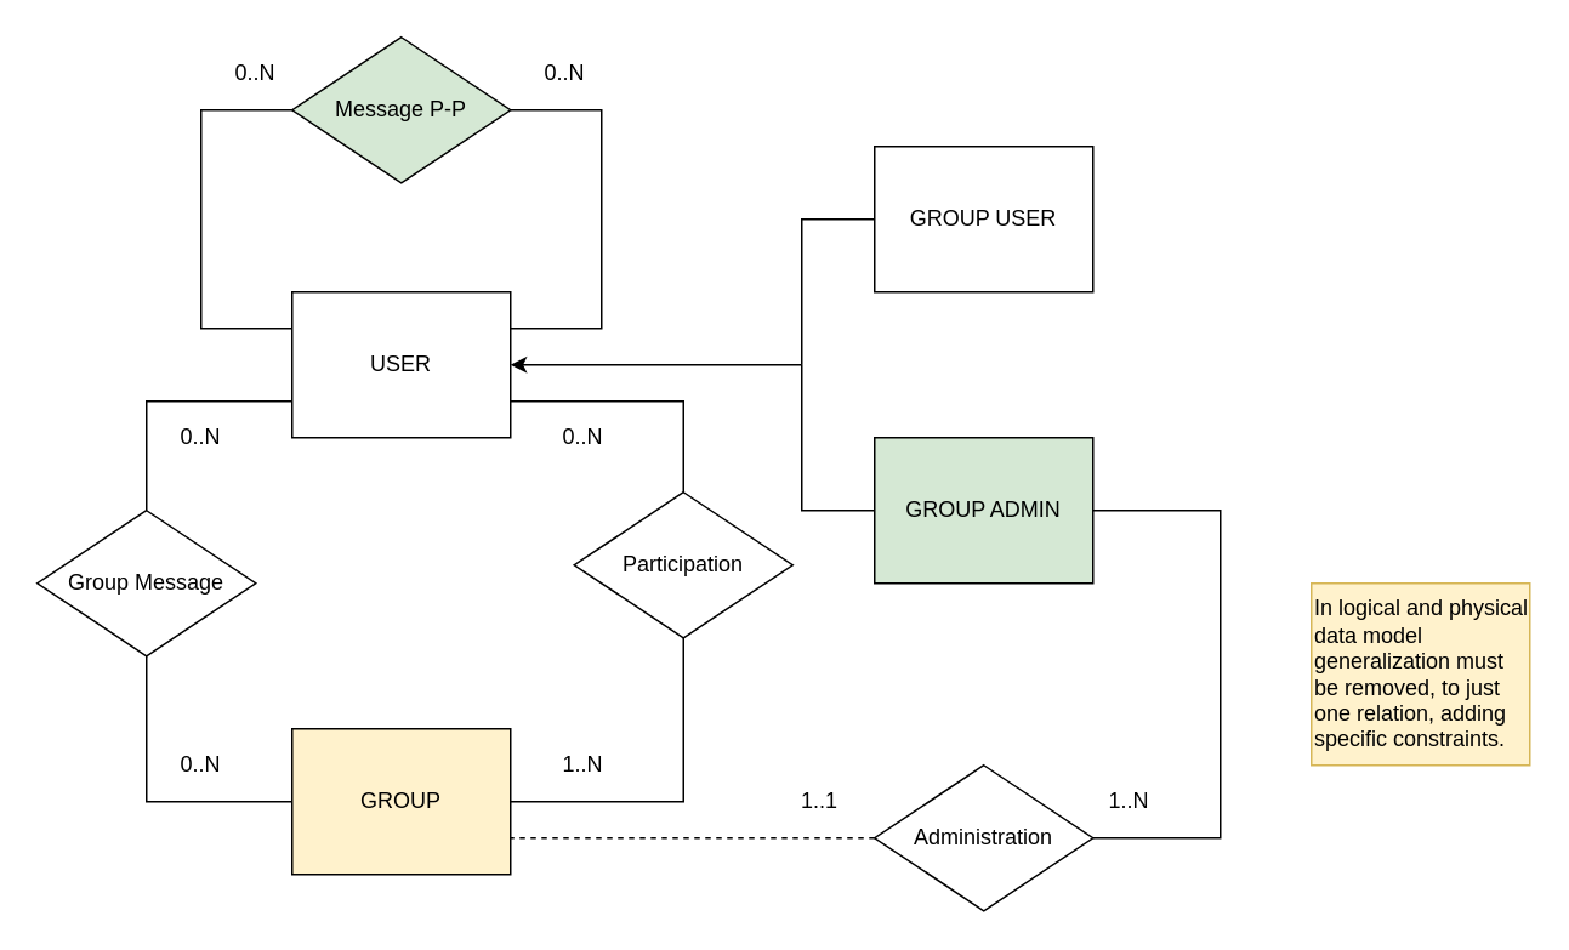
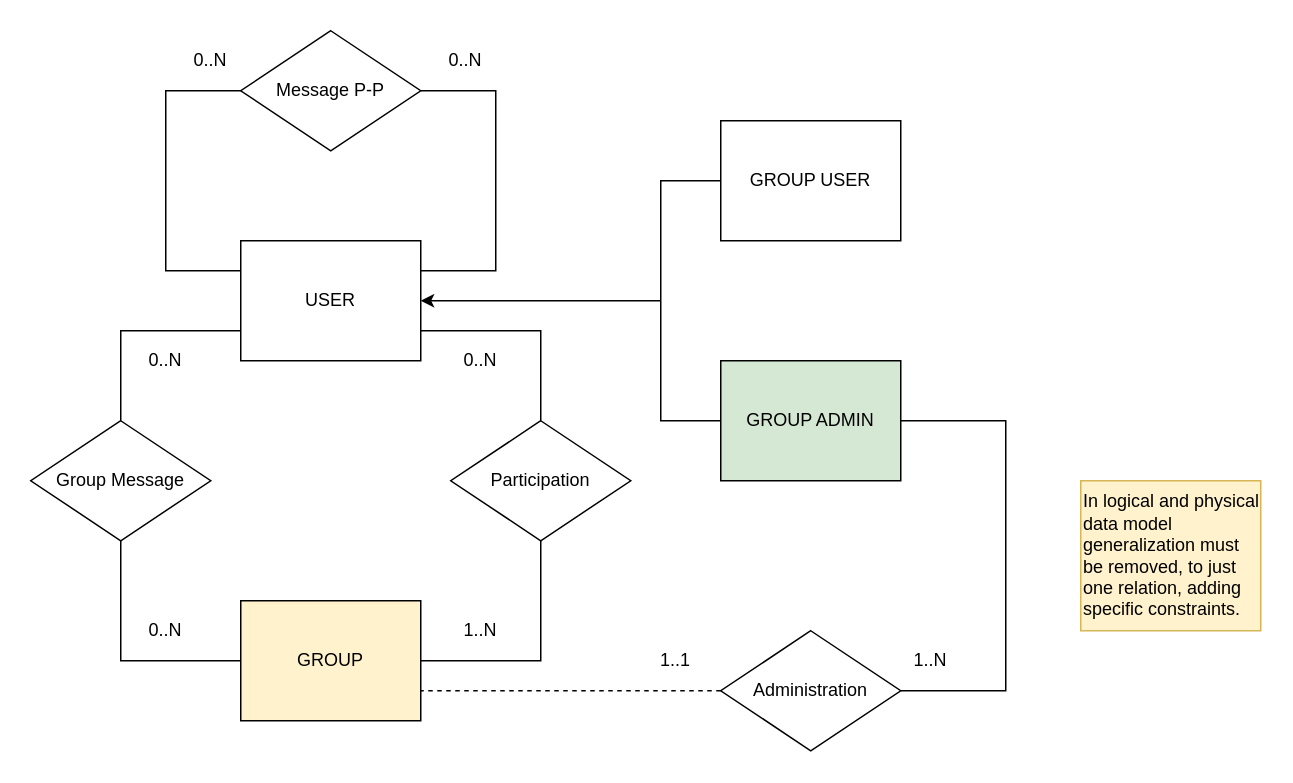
  <mxCell id="0" />
  <mxCell id="1" parent="0" />
  <mxCell id="2" value="GROUP" style="rounded=0;whiteSpace=wrap;html=1;fillColor=#fff2cc;" vertex="1" parent="1"><mxGeometry x="160" y="400" width="120" height="80" as="geometry" /></mxCell>
  <mxCell id="3" style="edgeStyle=elbowEdgeStyle;rounded=0;orthogonalLoop=1;jettySize=auto;html=1;exitX=0;exitY=0.25;exitDx=0;exitDy=0;entryX=0;entryY=0.5;entryDx=0;entryDy=0;endArrow=none;endFill=0;elbow=vertical;" edge="1" parent="1" source="6" target="7"><mxGeometry relative="1" as="geometry"><Array as="points"><mxPoint x="110" y="120" /></Array></mxGeometry></mxCell>
  <mxCell id="4" style="edgeStyle=elbowEdgeStyle;rounded=0;orthogonalLoop=1;jettySize=auto;elbow=vertical;html=1;exitX=1;exitY=0.5;exitDx=0;exitDy=0;endArrow=none;endFill=0;startArrow=classic;startFill=1;" edge="1" parent="1" source="6"><mxGeometry relative="1" as="geometry"><mxPoint x="440" y="200" as="targetPoint" /></mxGeometry></mxCell>
  <mxCell id="5" style="edgeStyle=elbowEdgeStyle;rounded=0;orthogonalLoop=1;jettySize=auto;elbow=vertical;html=1;exitX=1;exitY=0.75;exitDx=0;exitDy=0;entryX=0.5;entryY=0;entryDx=0;entryDy=0;startArrow=none;startFill=0;endArrow=none;endFill=0;" edge="1" parent="1" source="6" target="12"><mxGeometry relative="1" as="geometry"><Array as="points"><mxPoint x="320" y="220" /></Array></mxGeometry></mxCell>
  <mxCell id="6" value="USER" style="rounded=0;whiteSpace=wrap;html=1;" vertex="1" parent="1"><mxGeometry x="160" y="160" width="120" height="80" as="geometry" /></mxCell>
- <mxCell id="7" value="Message P-P" style="rhombus;whiteSpace=wrap;html=1;fillColor=#d5e8d4;" vertex="1" parent="1"><mxGeometry x="160" y="20" width="120" height="80" as="geometry" /></mxCell>
+ <mxCell id="7" value="Message P-P" style="rhombus;whiteSpace=wrap;html=1;" vertex="1" parent="1"><mxGeometry x="160" y="20" width="120" height="80" as="geometry" /></mxCell>
  <mxCell id="8" style="edgeStyle=elbowEdgeStyle;rounded=0;orthogonalLoop=1;jettySize=auto;elbow=vertical;html=1;exitX=0.5;exitY=1;exitDx=0;exitDy=0;entryX=0;entryY=0.5;entryDx=0;entryDy=0;startArrow=none;startFill=0;endArrow=none;endFill=0;" edge="1" parent="1" source="9" target="2"><mxGeometry relative="1" as="geometry"><Array as="points"><mxPoint x="130" y="440" /></Array></mxGeometry></mxCell>
  <mxCell id="9" value="Group Message" style="rhombus;whiteSpace=wrap;html=1;" vertex="1" parent="1"><mxGeometry x="20" y="280" width="120" height="80" as="geometry" /></mxCell>
  <mxCell id="10" style="edgeStyle=elbowEdgeStyle;rounded=0;orthogonalLoop=1;jettySize=auto;html=1;exitX=1;exitY=0.25;exitDx=0;exitDy=0;entryX=1;entryY=0.5;entryDx=0;entryDy=0;endArrow=none;endFill=0;elbow=vertical;" edge="1" parent="1" source="6" target="7"><mxGeometry relative="1" as="geometry"><mxPoint x="320" y="190" as="sourcePoint" /><mxPoint x="320" y="70" as="targetPoint" /><Array as="points"><mxPoint x="330" y="130" /></Array></mxGeometry></mxCell>
  <mxCell id="11" style="edgeStyle=elbowEdgeStyle;rounded=0;orthogonalLoop=1;jettySize=auto;elbow=vertical;html=1;exitX=0.5;exitY=1;exitDx=0;exitDy=0;entryX=1;entryY=0.5;entryDx=0;entryDy=0;startArrow=none;startFill=0;endArrow=none;endFill=0;" edge="1" parent="1" source="12" target="2"><mxGeometry relative="1" as="geometry"><Array as="points"><mxPoint x="320" y="440" /></Array></mxGeometry></mxCell>
- <mxCell id="12" value="Participation" style="rhombus;whiteSpace=wrap;html=1;" vertex="1" parent="1"><mxGeometry x="315" y="270" width="120" height="80" as="geometry" /></mxCell>
+ <mxCell id="12" value="Participation" style="rhombus;whiteSpace=wrap;html=1;" vertex="1" parent="1"><mxGeometry x="300" y="280" width="120" height="80" as="geometry" /></mxCell>
  <mxCell id="13" style="edgeStyle=elbowEdgeStyle;rounded=0;orthogonalLoop=1;jettySize=auto;html=1;exitX=0;exitY=0.75;exitDx=0;exitDy=0;entryX=0.5;entryY=0;entryDx=0;entryDy=0;endArrow=none;endFill=0;elbow=vertical;" edge="1" parent="1" source="6" target="9"><mxGeometry relative="1" as="geometry"><mxPoint x="170" y="190" as="sourcePoint" /><mxPoint x="170" y="70" as="targetPoint" /><Array as="points"><mxPoint x="120" y="220" /></Array></mxGeometry></mxCell>
  <mxCell id="14" style="edgeStyle=elbowEdgeStyle;rounded=0;orthogonalLoop=1;jettySize=auto;elbow=vertical;html=1;exitX=0;exitY=0.5;exitDx=0;exitDy=0;startArrow=none;startFill=0;endArrow=none;endFill=0;" edge="1" parent="1" source="15"><mxGeometry relative="1" as="geometry"><mxPoint x="440" y="200" as="targetPoint" /><Array as="points"><mxPoint x="460" y="120" /></Array></mxGeometry></mxCell>
  <mxCell id="15" value="GROUP USER" style="rounded=0;whiteSpace=wrap;html=1;" vertex="1" parent="1"><mxGeometry x="480" y="80" width="120" height="80" as="geometry" /></mxCell>
  <mxCell id="16" style="edgeStyle=elbowEdgeStyle;rounded=0;orthogonalLoop=1;jettySize=auto;elbow=vertical;html=1;exitX=0;exitY=0.5;exitDx=0;exitDy=0;startArrow=none;startFill=0;endArrow=none;endFill=0;" edge="1" parent="1" source="18"><mxGeometry relative="1" as="geometry"><mxPoint x="440" y="200" as="targetPoint" /><Array as="points"><mxPoint x="460" y="280" /></Array></mxGeometry></mxCell>
  <mxCell id="17" style="edgeStyle=elbowEdgeStyle;rounded=0;orthogonalLoop=1;jettySize=auto;elbow=vertical;html=1;exitX=1;exitY=0.5;exitDx=0;exitDy=0;startArrow=none;startFill=0;endArrow=none;endFill=0;entryX=1;entryY=0.5;entryDx=0;entryDy=0;" edge="1" parent="1" source="18" target="20"><mxGeometry relative="1" as="geometry"><mxPoint x="700" y="440" as="targetPoint" /><Array as="points"><mxPoint x="670" y="370" /></Array></mxGeometry></mxCell>
  <mxCell id="18" value="GROUP ADMIN" style="rounded=0;whiteSpace=wrap;html=1;fillColor=#d5e8d4;" vertex="1" parent="1"><mxGeometry x="480" y="240" width="120" height="80" as="geometry" /></mxCell>
  <mxCell id="19" style="edgeStyle=elbowEdgeStyle;rounded=0;orthogonalLoop=1;jettySize=auto;elbow=vertical;html=1;exitX=0;exitY=0.5;exitDx=0;exitDy=0;entryX=1;entryY=0.75;entryDx=0;entryDy=0;startArrow=none;startFill=0;endArrow=none;endFill=0;dashed=1;" edge="1" parent="1" source="20" target="2"><mxGeometry relative="1" as="geometry" /></mxCell>
  <mxCell id="20" value="Administration" style="rhombus;whiteSpace=wrap;html=1;" vertex="1" parent="1"><mxGeometry x="480" y="420" width="120" height="80" as="geometry" /></mxCell>
  <mxCell id="21" value="&lt;div align=&quot;left&quot;&gt;In logical and physical data model generalization must be removed, to just one relation, adding specific constraints.&lt;br&gt;&lt;/div&gt;" style="text;html=1;strokeColor=#d6b656;fillColor=#fff2cc;align=left;verticalAlign=middle;whiteSpace=wrap;rounded=0;" vertex="1" parent="1"><mxGeometry x="720" y="320" width="120" height="100" as="geometry" /></mxCell>
  <mxCell id="22" value="0..N" style="text;html=1;strokeColor=none;fillColor=none;align=center;verticalAlign=middle;whiteSpace=wrap;rounded=0;" vertex="1" parent="1"><mxGeometry x="120" y="30" width="40" height="20" as="geometry" /></mxCell>
  <mxCell id="23" value="0..N" style="text;html=1;strokeColor=none;fillColor=none;align=center;verticalAlign=middle;whiteSpace=wrap;rounded=0;" vertex="1" parent="1"><mxGeometry x="290" y="30" width="40" height="20" as="geometry" /></mxCell>
  <mxCell id="24" value="0..N" style="text;html=1;strokeColor=none;fillColor=none;align=center;verticalAlign=middle;whiteSpace=wrap;rounded=0;" vertex="1" parent="1"><mxGeometry x="90" y="230" width="40" height="20" as="geometry" /></mxCell>
  <mxCell id="25" value="0..N" style="text;html=1;strokeColor=none;fillColor=none;align=center;verticalAlign=middle;whiteSpace=wrap;rounded=0;" vertex="1" parent="1"><mxGeometry x="90" y="410" width="40" height="20" as="geometry" /></mxCell>
  <mxCell id="26" value="0..N" style="text;html=1;strokeColor=none;fillColor=none;align=center;verticalAlign=middle;whiteSpace=wrap;rounded=0;" vertex="1" parent="1"><mxGeometry x="300" y="230" width="40" height="20" as="geometry" /></mxCell>
  <mxCell id="27" value="1..N" style="text;html=1;strokeColor=none;fillColor=none;align=center;verticalAlign=middle;whiteSpace=wrap;rounded=0;" vertex="1" parent="1"><mxGeometry x="300" y="410" width="40" height="20" as="geometry" /></mxCell>
  <mxCell id="28" value="1..1" style="text;html=1;strokeColor=none;fillColor=none;align=center;verticalAlign=middle;whiteSpace=wrap;rounded=0;" vertex="1" parent="1"><mxGeometry x="430" y="430" width="40" height="20" as="geometry" /></mxCell>
  <mxCell id="29" value="1..N" style="text;html=1;strokeColor=none;fillColor=none;align=center;verticalAlign=middle;whiteSpace=wrap;rounded=0;" vertex="1" parent="1"><mxGeometry x="600" y="430" width="40" height="20" as="geometry" /></mxCell>
